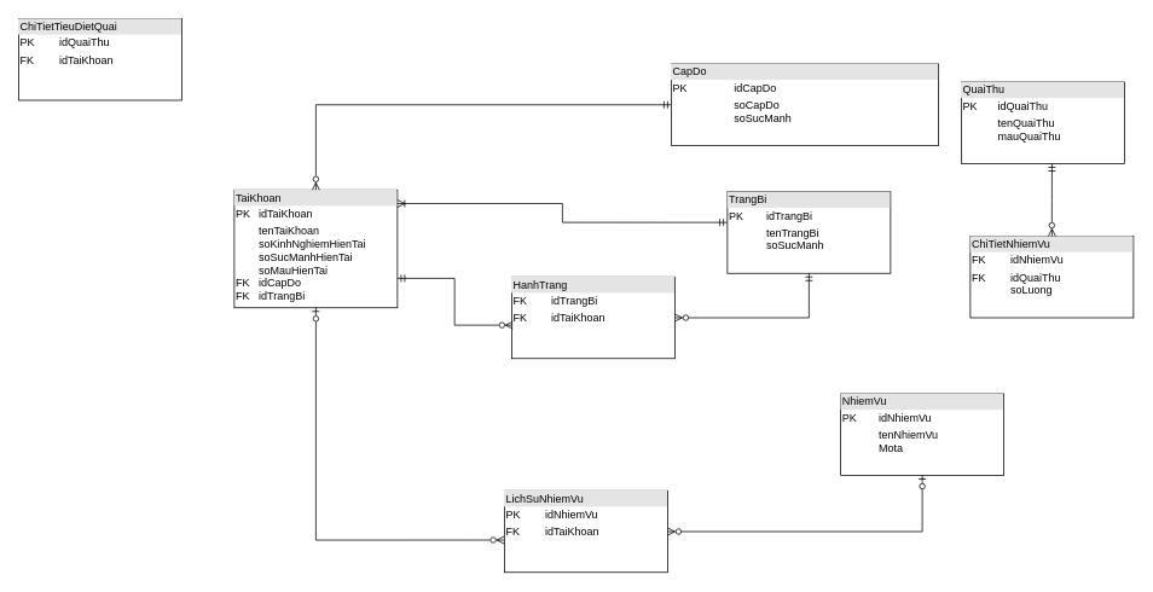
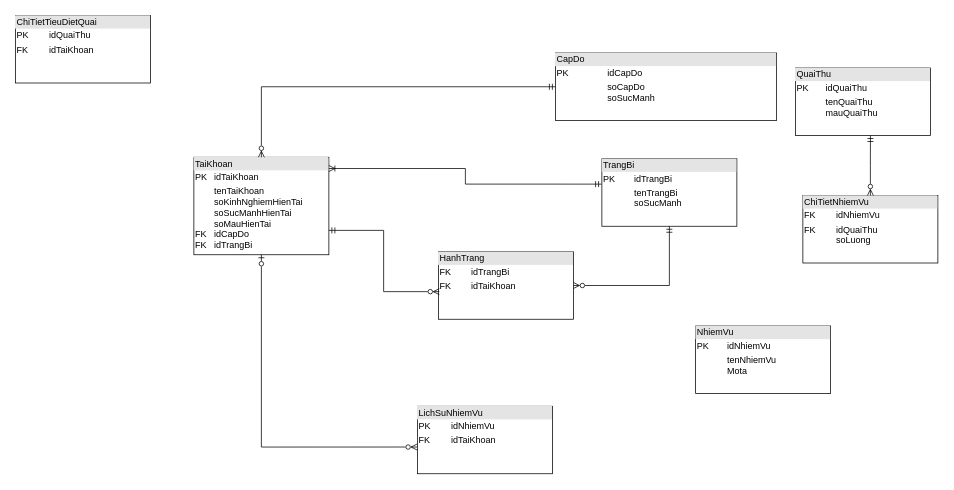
  <mxCell id="0" />
  <mxCell id="1" parent="0" />
  <mxCell id="2" value="&lt;div style=&quot;box-sizing: border-box; width: 100%; background: rgb(228, 228, 228); padding: 2px;&quot;&gt;TaiKhoan&lt;/div&gt;&lt;table style=&quot;width:100%;font-size:1em;&quot; cellpadding=&quot;2&quot; cellspacing=&quot;0&quot;&gt;&lt;tbody&gt;&lt;tr&gt;&lt;td&gt;PK&lt;/td&gt;&lt;td&gt;idTaiKhoan&lt;/td&gt;&lt;/tr&gt;&lt;tr&gt;&lt;td&gt;&lt;br&gt;&lt;br&gt;&lt;br&gt;&lt;br&gt;FK&lt;br&gt;FK&lt;/td&gt;&lt;td&gt;tenTaiKhoan&lt;br&gt;soKinhNghiemHienTai&lt;br&gt;soSucManhHienTai&lt;br&gt;soMauHienTai&lt;br&gt;idCapDo&lt;br&gt;idTrangBi&lt;/td&gt;&lt;/tr&gt;&lt;/tbody&gt;&lt;/table&gt;" style="verticalAlign=top;align=left;overflow=fill;html=1;whiteSpace=wrap;" parent="1" vertex="1"><mxGeometry x="258" y="209" width="180" height="130" as="geometry" /></mxCell>
  <mxCell id="3" value="&lt;div style=&quot;box-sizing: border-box; width: 100%; background: rgb(228, 228, 228); padding: 2px;&quot;&gt;QuaiThu&lt;/div&gt;&lt;table style=&quot;width:100%;font-size:1em;&quot; cellpadding=&quot;2&quot; cellspacing=&quot;0&quot;&gt;&lt;tbody&gt;&lt;tr&gt;&lt;td&gt;PK&lt;/td&gt;&lt;td&gt;idQuaiThu&lt;/td&gt;&lt;/tr&gt;&lt;tr&gt;&lt;td&gt;&lt;br&gt;&lt;/td&gt;&lt;td&gt;tenQuaiThu&lt;br&gt;mauQuaiThu&lt;br&gt;&lt;br&gt;&lt;/td&gt;&lt;/tr&gt;&lt;/tbody&gt;&lt;/table&gt;" style="verticalAlign=top;align=left;overflow=fill;html=1;whiteSpace=wrap;" parent="1" vertex="1"><mxGeometry x="1060" y="90" width="180" height="90" as="geometry" /></mxCell>
  <mxCell id="4" style="edgeStyle=orthogonalEdgeStyle;rounded=0;orthogonalLoop=1;jettySize=auto;html=1;entryX=0.5;entryY=0;entryDx=0;entryDy=0;endArrow=ERzeroToMany;endFill=0;startArrow=ERmandOne;startFill=0;" parent="1" source="5" target="2" edge="1"><mxGeometry relative="1" as="geometry" /></mxCell>
  <mxCell id="5" value="&lt;div style=&quot;box-sizing: border-box; width: 100%; background: rgb(228, 228, 228); padding: 2px;&quot;&gt;CapDo&lt;/div&gt;&lt;table style=&quot;width:100%;font-size:1em;&quot; cellpadding=&quot;2&quot; cellspacing=&quot;0&quot;&gt;&lt;tbody&gt;&lt;tr&gt;&lt;td&gt;PK&lt;/td&gt;&lt;td&gt;idCapDo&lt;/td&gt;&lt;/tr&gt;&lt;tr&gt;&lt;td&gt;&lt;br&gt;&lt;/td&gt;&lt;td&gt;soCapDo&lt;br&gt;soSucManh&lt;/td&gt;&lt;/tr&gt;&lt;/tbody&gt;&lt;/table&gt;" style="verticalAlign=top;align=left;overflow=fill;html=1;whiteSpace=wrap;" parent="1" vertex="1"><mxGeometry x="740" y="70" width="295" height="90" as="geometry" /></mxCell>
  <mxCell id="6" value="&lt;div style=&quot;box-sizing: border-box; width: 100%; background: rgb(228, 228, 228); padding: 2px;&quot;&gt;TrangBi&lt;/div&gt;&lt;table style=&quot;width:100%;font-size:1em;&quot; cellpadding=&quot;2&quot; cellspacing=&quot;0&quot;&gt;&lt;tbody&gt;&lt;tr&gt;&lt;td&gt;PK&lt;/td&gt;&lt;td&gt;idTrangBi&lt;/td&gt;&lt;/tr&gt;&lt;tr&gt;&lt;td&gt;&lt;br&gt;&lt;br&gt;&lt;/td&gt;&lt;td&gt;tenTrangBi&lt;br&gt;soSucManh&lt;br&gt;&lt;/td&gt;&lt;/tr&gt;&lt;/tbody&gt;&lt;/table&gt;" style="verticalAlign=top;align=left;overflow=fill;html=1;whiteSpace=wrap;" parent="1" vertex="1"><mxGeometry x="802" y="211" width="180" height="90" as="geometry" /></mxCell>
  <mxCell id="7" style="edgeStyle=orthogonalEdgeStyle;rounded=0;orthogonalLoop=1;jettySize=auto;html=1;entryX=-0.002;entryY=0.376;entryDx=0;entryDy=0;entryPerimeter=0;endArrow=ERmandOne;endFill=0;startArrow=ERoneToMany;startFill=0;" parent="1" source="2" target="6" edge="1"><mxGeometry relative="1" as="geometry"><Array as="points"><mxPoint x="620" y="224" /><mxPoint x="620" y="245" /></Array></mxGeometry></mxCell>
  <mxCell id="8" value="&lt;div style=&quot;box-sizing: border-box; width: 100%; background: rgb(228, 228, 228); padding: 2px;&quot;&gt;ChiTietTieuDietQuai&lt;/div&gt;&lt;table style=&quot;width:100%;font-size:1em;&quot; cellpadding=&quot;2&quot; cellspacing=&quot;0&quot;&gt;&lt;tbody&gt;&lt;tr&gt;&lt;td&gt;PK&lt;/td&gt;&lt;td&gt;idQuaiThu&lt;/td&gt;&lt;/tr&gt;&lt;tr&gt;&lt;td&gt;FK&lt;/td&gt;&lt;td&gt;idTaiKhoan&lt;br&gt;&lt;/td&gt;&lt;/tr&gt;&lt;/tbody&gt;&lt;/table&gt;" style="verticalAlign=top;align=left;overflow=fill;html=1;whiteSpace=wrap;" parent="1" vertex="1"><mxGeometry x="20" y="20" width="180" height="90" as="geometry" /></mxCell>
  <mxCell id="9" value="&lt;div style=&quot;box-sizing: border-box; width: 100%; background: rgb(228, 228, 228); padding: 2px;&quot;&gt;NhiemVu&lt;/div&gt;&lt;table style=&quot;width:100%;font-size:1em;&quot; cellpadding=&quot;2&quot; cellspacing=&quot;0&quot;&gt;&lt;tbody&gt;&lt;tr&gt;&lt;td&gt;PK&lt;/td&gt;&lt;td&gt;idNhiemVu&lt;/td&gt;&lt;/tr&gt;&lt;tr&gt;&lt;td&gt;&lt;br&gt;&lt;br&gt;&lt;/td&gt;&lt;td&gt;tenNhiemVu&lt;br&gt;Mota&lt;br&gt;&lt;br&gt;&lt;/td&gt;&lt;/tr&gt;&lt;/tbody&gt;&lt;/table&gt;" style="verticalAlign=top;align=left;overflow=fill;html=1;whiteSpace=wrap;" parent="1" vertex="1"><mxGeometry x="927" y="434" width="180" height="90" as="geometry" /></mxCell>
- <mxCell id="10" style="edgeStyle=orthogonalEdgeStyle;rounded=0;orthogonalLoop=1;jettySize=auto;html=1;exitX=1;exitY=0.5;exitDx=0;exitDy=0;endArrow=ERzeroToOne;endFill=0;startArrow=ERzeroToMany;startFill=0;" parent="1" source="11" target="9" edge="1"><mxGeometry relative="1" as="geometry" /></mxCell>
  <mxCell id="11" value="&lt;div style=&quot;box-sizing: border-box; width: 100%; background: rgb(228, 228, 228); padding: 2px;&quot;&gt;LichSuNhiemVu&lt;/div&gt;&lt;table style=&quot;width:100%;font-size:1em;&quot; cellpadding=&quot;2&quot; cellspacing=&quot;0&quot;&gt;&lt;tbody&gt;&lt;tr&gt;&lt;td&gt;PK&lt;/td&gt;&lt;td&gt;idNhiemVu&lt;/td&gt;&lt;/tr&gt;&lt;tr&gt;&lt;td&gt;FK&lt;br&gt;&lt;br&gt;&lt;/td&gt;&lt;td&gt;idTaiKhoan&lt;br&gt;&lt;br&gt;&lt;/td&gt;&lt;/tr&gt;&lt;/tbody&gt;&lt;/table&gt;" style="verticalAlign=top;align=left;overflow=fill;html=1;whiteSpace=wrap;" parent="1" vertex="1"><mxGeometry x="556" y="541" width="180" height="90" as="geometry" /></mxCell>
  <mxCell id="12" style="edgeStyle=orthogonalEdgeStyle;rounded=0;orthogonalLoop=1;jettySize=auto;html=1;entryX=-0.002;entryY=0.604;entryDx=0;entryDy=0;entryPerimeter=0;endArrow=ERzeroToMany;endFill=0;startArrow=ERzeroToOne;startFill=0;exitX=0.5;exitY=1;exitDx=0;exitDy=0;" parent="1" source="2" target="11" edge="1"><mxGeometry relative="1" as="geometry" /></mxCell>
  <mxCell id="13" value="&lt;div style=&quot;box-sizing: border-box; width: 100%; background: rgb(228, 228, 228); padding: 2px;&quot;&gt;ChiTietNhiemVu&lt;/div&gt;&lt;table style=&quot;width:100%;font-size:1em;&quot; cellpadding=&quot;2&quot; cellspacing=&quot;0&quot;&gt;&lt;tbody&gt;&lt;tr&gt;&lt;td&gt;FK&lt;/td&gt;&lt;td&gt;idNhiemVu&lt;/td&gt;&lt;/tr&gt;&lt;tr&gt;&lt;td&gt;FK&lt;br&gt;&lt;br&gt;&lt;br&gt;&lt;/td&gt;&lt;td&gt;idQuaiThu&lt;br&gt;soLuong&lt;br&gt;&lt;br&gt;&lt;/td&gt;&lt;/tr&gt;&lt;/tbody&gt;&lt;/table&gt;" style="verticalAlign=top;align=left;overflow=fill;html=1;whiteSpace=wrap;" parent="1" vertex="1"><mxGeometry x="1070" y="260" width="180" height="90" as="geometry" /></mxCell>
  <mxCell id="14" style="edgeStyle=orthogonalEdgeStyle;rounded=0;orthogonalLoop=1;jettySize=auto;html=1;exitX=0.5;exitY=0;exitDx=0;exitDy=0;entryX=0.556;entryY=1;entryDx=0;entryDy=0;entryPerimeter=0;endArrow=ERmandOne;endFill=0;startArrow=ERzeroToMany;startFill=0;" parent="1" source="13" target="3" edge="1"><mxGeometry relative="1" as="geometry" /></mxCell>
  <mxCell id="15" style="edgeStyle=orthogonalEdgeStyle;rounded=0;orthogonalLoop=1;jettySize=auto;html=1;exitX=1;exitY=0.5;exitDx=0;exitDy=0;endArrow=ERmandOne;endFill=0;startArrow=ERzeroToMany;startFill=0;" edge="1" parent="1" source="16" target="6"><mxGeometry relative="1" as="geometry" /></mxCell>
- <mxCell id="16" value="&lt;div style=&quot;box-sizing: border-box; width: 100%; background: rgb(228, 228, 228); padding: 2px;&quot;&gt;HanhTrang&lt;/div&gt;&lt;table style=&quot;width:100%;font-size:1em;&quot; cellpadding=&quot;2&quot; cellspacing=&quot;0&quot;&gt;&lt;tbody&gt;&lt;tr&gt;&lt;td&gt;FK&lt;/td&gt;&lt;td&gt;idTrangBi&lt;/td&gt;&lt;/tr&gt;&lt;tr&gt;&lt;td&gt;FK&lt;br&gt;&lt;br&gt;&lt;/td&gt;&lt;td&gt;idTaiKhoan&lt;br&gt;&lt;br&gt;&lt;/td&gt;&lt;/tr&gt;&lt;/tbody&gt;&lt;/table&gt;" style="verticalAlign=top;align=left;overflow=fill;html=1;whiteSpace=wrap;" vertex="1" parent="1"><mxGeometry x="564" y="305" width="180" height="90" as="geometry" /></mxCell>
+ <mxCell id="16" value="&lt;div style=&quot;box-sizing: border-box; width: 100%; background: rgb(228, 228, 228); padding: 2px;&quot;&gt;HanhTrang&lt;/div&gt;&lt;table style=&quot;width:100%;font-size:1em;&quot; cellpadding=&quot;2&quot; cellspacing=&quot;0&quot;&gt;&lt;tbody&gt;&lt;tr&gt;&lt;td&gt;FK&lt;/td&gt;&lt;td&gt;idTrangBi&lt;/td&gt;&lt;/tr&gt;&lt;tr&gt;&lt;td&gt;FK&lt;br&gt;&lt;br&gt;&lt;/td&gt;&lt;td&gt;idTaiKhoan&lt;br&gt;&lt;br&gt;&lt;/td&gt;&lt;/tr&gt;&lt;/tbody&gt;&lt;/table&gt;" style="verticalAlign=top;align=left;overflow=fill;html=1;whiteSpace=wrap;" vertex="1" parent="1"><mxGeometry x="584" y="335" width="180" height="90" as="geometry" /></mxCell>
  <mxCell id="17" style="edgeStyle=orthogonalEdgeStyle;rounded=0;orthogonalLoop=1;jettySize=auto;html=1;exitX=1;exitY=0.75;exitDx=0;exitDy=0;entryX=0.007;entryY=0.591;entryDx=0;entryDy=0;entryPerimeter=0;startArrow=ERmandOne;startFill=0;endArrow=ERzeroToMany;endFill=0;" edge="1" parent="1" source="2" target="16"><mxGeometry relative="1" as="geometry" /></mxCell>
